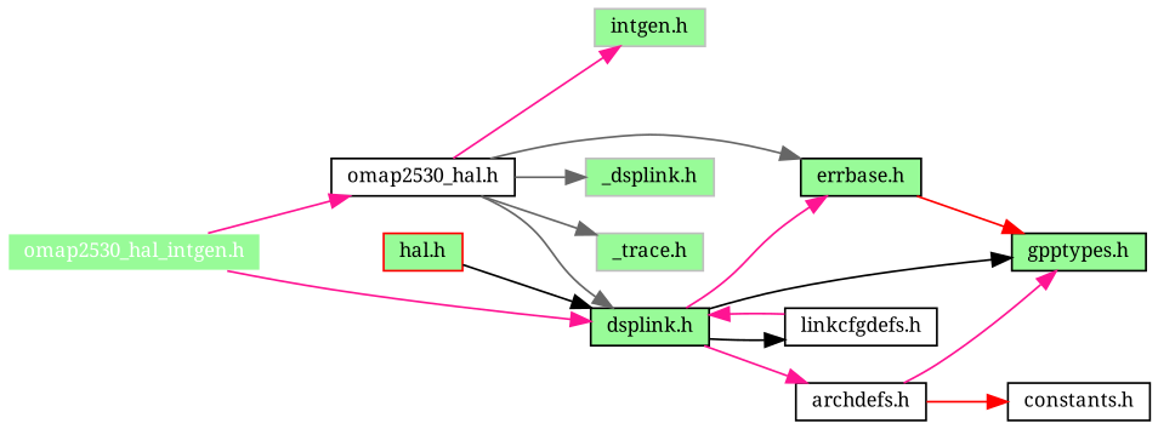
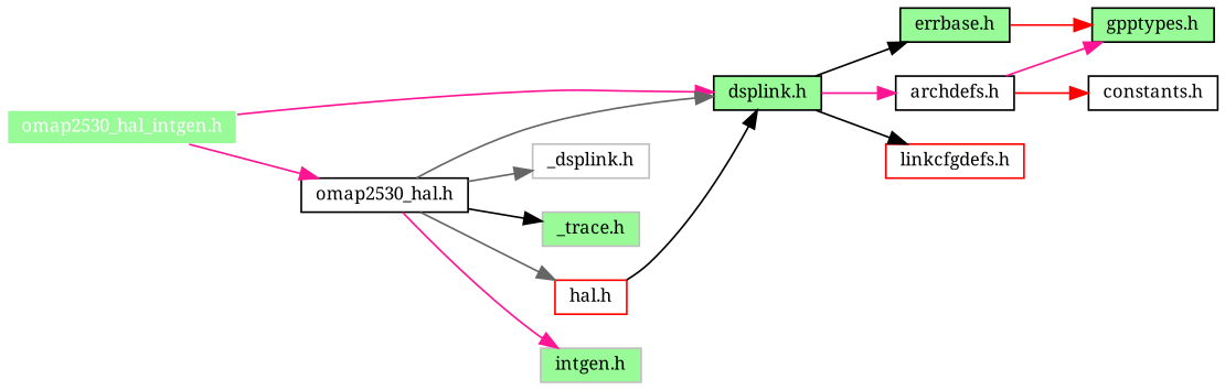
  digraph {
    fontname="Noto Serif"
    rankdir=LR
    node [color=black fillcolor=palegreen fontname="Noto Serif" fontsize=10 shape=record style=filled]
    edge [color=deeppink fontname="Noto Serif" fontsize=10 labelfontname=Helvetica labelfontsize=10 style=solid]
    n1 [color=white fontcolor=white height=0.2 label="omap2530_hal_intgen.h" width=0.4]
    n2 [height=0.2 label="dsplink.h" width=0.4]
    n3 [fillcolor=white height=0.2 label="omap2530_hal.h" width=0.4]
    n4 [height=0.2 label="gpptypes.h" width=0.4]
    n5 [height=0.2 label="errbase.h" width=0.4]
    n6 [fillcolor=white height=0.2 label="archdefs.h" width=0.4]
-   n7 [fillcolor=white height=0.2 label="linkcfgdefs.h" width=0.4]
-   n8 [color=grey75 height=0.2 label="_dsplink.h" width=0.4]
+   n7 [color=red fillcolor=white height=0.2 label="linkcfgdefs.h" width=0.4]
+   n8 [color=grey75 fillcolor=white height=0.2 label="_dsplink.h" width=0.4]
    n9 [color=grey75 height=0.2 label="_trace.h" width=0.4]
-   n10 [color=red height=0.2 label="hal.h" width=0.4]
+   n10 [color=red fillcolor=white height=0.2 label="hal.h" width=0.4]
    n11 [color=grey75 height=0.2 label="intgen.h" width=0.4]
    n12 [fillcolor=white height=0.2 label="constants.h" width=0.4]
    n1 -> n2
    n1 -> n3
-   n2 -> n4 [color=black]
-   n2 -> n5
+   n2 -> n5 [color=black]
    n2 -> n6
    n2 -> n7 [color=black]
    n3 -> n2 [color=gray40]
    n3 -> n8 [color=gray40]
-   n3 -> n9 [color=gray40]
-   n3 -> n5 [color=gray40]
+   n3 -> n9 [color=black]
+   n3 -> n10 [color=gray40]
    n3 -> n11
    n5 -> n4 [color=red]
    n6 -> n4
    n6 -> n12 [color=red]
-   n7 -> n2
    n10 -> n2 [color=black]
  }
